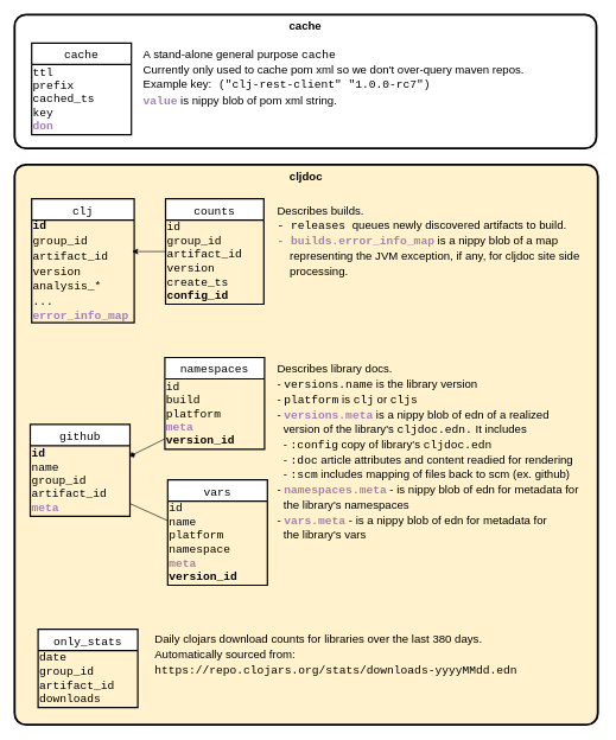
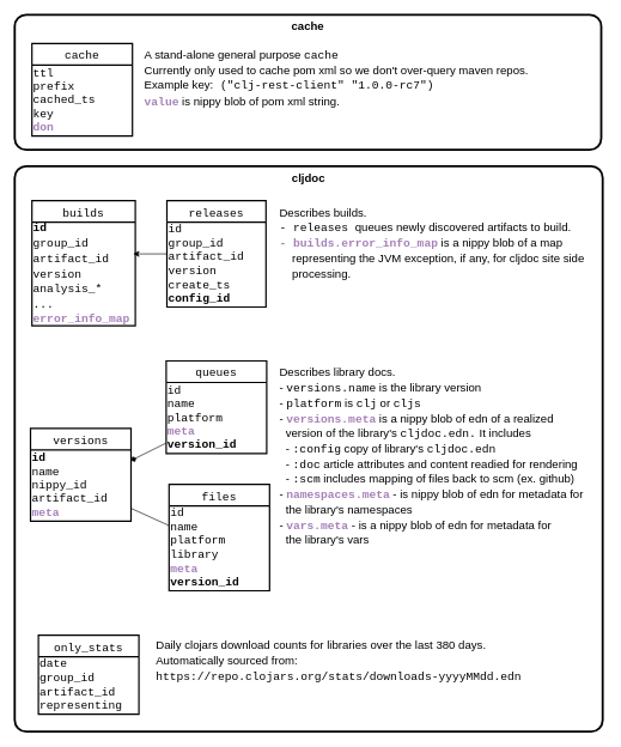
  <mxCell id="0" />
  <mxCell id="1" parent="0" />
- <mxCell id="2" value="&lt;font style=&quot;font-size: 16px&quot;&gt;&lt;b&gt;cljdoc&lt;/b&gt;&lt;/font&gt;" style="rounded=1;whiteSpace=wrap;html=1;align=center;verticalAlign=top;absoluteArcSize=1;arcSize=32;imageHeight=24;strokeWidth=3;fillColor=#fff2cc;" parent="1" vertex="1"><mxGeometry x="20" y="231" width="819" height="787" as="geometry" /></mxCell>
+ <mxCell id="2" value="&lt;font style=&quot;font-size: 16px&quot;&gt;&lt;b&gt;cljdoc&lt;/b&gt;&lt;/font&gt;" style="rounded=1;whiteSpace=wrap;html=1;align=center;verticalAlign=top;absoluteArcSize=1;arcSize=32;imageHeight=24;strokeWidth=3;" parent="1" vertex="1"><mxGeometry x="20" y="231" width="819" height="787" as="geometry" /></mxCell>
  <mxCell id="3" value="&lt;font style=&quot;font-size: 16px&quot;&gt;&lt;b&gt;cache&lt;/b&gt;&lt;/font&gt;" style="rounded=1;whiteSpace=wrap;html=1;align=center;verticalAlign=top;arcSize=32;absoluteArcSize=1;strokeWidth=3;" parent="1" vertex="1"><mxGeometry x="20" y="20" width="817" height="188" as="geometry" /></mxCell>
  <mxCell id="4" value="cache" style="swimlane;fontStyle=0;childLayout=stackLayout;horizontal=1;startSize=30;horizontalStack=0;resizeParent=1;resizeParentMax=0;resizeLast=0;collapsible=1;marginBottom=0;fontFamily=Courier New;fontSize=16;strokeWidth=2;" parent="1" vertex="1"><mxGeometry x="44" y="60" width="140" height="129" as="geometry"><mxRectangle x="160" y="370" width="50" height="30" as="alternateBounds" /></mxGeometry></mxCell>
  <mxCell id="5" value="&lt;span style=&quot;font-size: 16px&quot;&gt;ttl&lt;/span&gt;&lt;br style=&quot;padding: 0px ; margin: 0px ; font-size: 16px&quot;&gt;&lt;span style=&quot;font-size: 16px&quot;&gt;prefix&lt;/span&gt;&lt;br style=&quot;padding: 0px ; margin: 0px ; font-size: 16px&quot;&gt;&lt;span style=&quot;font-size: 16px&quot;&gt;cached_ts&lt;/span&gt;&lt;br style=&quot;padding: 0px ; margin: 0px ; font-size: 16px&quot;&gt;&lt;span style=&quot;font-size: 16px&quot;&gt;key&lt;/span&gt;&lt;br style=&quot;padding: 0px ; margin: 0px ; font-size: 16px&quot;&gt;&lt;span style=&quot;font-size: 16px&quot;&gt;&lt;b&gt;&lt;font color=&quot;#a680b8&quot;&gt;don&lt;/font&gt;&lt;/b&gt;&lt;/span&gt;" style="text;html=1;align=left;verticalAlign=middle;resizable=0;points=[];autosize=1;strokeColor=none;fillColor=none;fontFamily=Courier New;fontSize=16;" parent="4" vertex="1"><mxGeometry y="30" width="140" height="99" as="geometry" /></mxCell>
  <mxCell id="6" style="rounded=0;orthogonalLoop=1;jettySize=auto;html=1;fontFamily=Courier New;fontSize=16;fontColor=#A680B8;" parent="1" source="7" edge="1"><mxGeometry relative="1" as="geometry"><mxPoint x="185" y="353" as="targetPoint" /></mxGeometry></mxCell>
- <mxCell id="7" value="counts" style="swimlane;fontStyle=0;childLayout=stackLayout;horizontal=1;startSize=30;horizontalStack=0;resizeParent=1;resizeParentMax=0;resizeLast=0;collapsible=1;marginBottom=0;fontFamily=Courier New;fontSize=16;strokeWidth=2;" parent="1" vertex="1"><mxGeometry x="232" y="279" width="138" height="148" as="geometry" /></mxCell>
+ <mxCell id="7" value="releases" style="swimlane;fontStyle=0;childLayout=stackLayout;horizontal=1;startSize=30;horizontalStack=0;resizeParent=1;resizeParentMax=0;resizeLast=0;collapsible=1;marginBottom=0;fontFamily=Courier New;fontSize=16;strokeWidth=2;" parent="1" vertex="1"><mxGeometry x="232" y="279" width="138" height="148" as="geometry" /></mxCell>
  <mxCell id="8" value="&lt;font color=&quot;#000000&quot;&gt;id&lt;br style=&quot;padding: 0px ; margin: 0px&quot;&gt;group_id&lt;br style=&quot;padding: 0px ; margin: 0px&quot;&gt;artifact_id&lt;br style=&quot;padding: 0px ; margin: 0px&quot;&gt;version&lt;br style=&quot;padding: 0px ; margin: 0px&quot;&gt;create_ts&lt;br style=&quot;padding: 0px ; margin: 0px&quot;&gt;&lt;b&gt;config_id&lt;/b&gt;&lt;/font&gt;" style="text;html=1;align=left;verticalAlign=middle;resizable=0;points=[];autosize=1;strokeColor=none;fillColor=none;fontSize=16;fontFamily=Courier New;fontColor=#A680B8;" parent="7" vertex="1"><mxGeometry y="30" width="138" height="118" as="geometry" /></mxCell>
- <mxCell id="9" value="namespaces" style="swimlane;fontStyle=0;childLayout=stackLayout;horizontal=1;startSize=30;horizontalStack=0;resizeParent=1;resizeParentMax=0;resizeLast=0;collapsible=1;marginBottom=0;fontFamily=Courier New;fontSize=16;strokeWidth=2;" parent="1" vertex="1"><mxGeometry x="231" y="502" width="140" height="129" as="geometry" /></mxCell>
- <mxCell id="10" value="&lt;span style=&quot;color: rgb(0 , 0 , 0)&quot;&gt;id&lt;/span&gt;&lt;br style=&quot;padding: 0px ; margin: 0px ; color: rgb(0 , 0 , 0)&quot;&gt;&lt;span style=&quot;color: rgb(0 , 0 , 0)&quot;&gt;build&lt;/span&gt;&lt;br style=&quot;padding: 0px ; margin: 0px ; color: rgb(0 , 0 , 0)&quot;&gt;&lt;span style=&quot;color: rgb(0 , 0 , 0)&quot;&gt;platform&lt;/span&gt;&lt;br style=&quot;padding: 0px ; margin: 0px ; color: rgb(0 , 0 , 0)&quot;&gt;&lt;b&gt;meta&lt;/b&gt;&lt;br style=&quot;padding: 0px ; margin: 0px ; color: rgb(0 , 0 , 0)&quot;&gt;&lt;span style=&quot;color: rgb(0 , 0 , 0)&quot;&gt;&lt;b&gt;version_id&lt;/b&gt;&lt;/span&gt;" style="text;html=1;align=left;verticalAlign=middle;resizable=0;points=[];autosize=1;strokeColor=none;fillColor=none;fontSize=16;fontFamily=Courier New;fontColor=#A680B8;" parent="9" vertex="1"><mxGeometry y="30" width="140" height="99" as="geometry" /></mxCell>
- <mxCell id="11" value="clj" style="swimlane;fontStyle=0;childLayout=stackLayout;horizontal=1;startSize=30;horizontalStack=0;resizeParent=1;resizeParentMax=0;resizeLast=0;collapsible=1;marginBottom=0;fontFamily=Courier New;fontSize=16;strokeWidth=2;" parent="1" vertex="1"><mxGeometry x="44" y="279" width="144" height="174" as="geometry" /></mxCell>
+ <mxCell id="9" value="queues" style="swimlane;fontStyle=0;childLayout=stackLayout;horizontal=1;startSize=30;horizontalStack=0;resizeParent=1;resizeParentMax=0;resizeLast=0;collapsible=1;marginBottom=0;fontFamily=Courier New;fontSize=16;strokeWidth=2;" parent="1" vertex="1"><mxGeometry x="231" y="502" width="140" height="129" as="geometry" /></mxCell>
+ <mxCell id="10" value="&lt;span style=&quot;color: rgb(0 , 0 , 0)&quot;&gt;id&lt;/span&gt;&lt;br style=&quot;padding: 0px ; margin: 0px ; color: rgb(0 , 0 , 0)&quot;&gt;&lt;span style=&quot;color: rgb(0 , 0 , 0)&quot;&gt;name&lt;/span&gt;&lt;br style=&quot;padding: 0px ; margin: 0px ; color: rgb(0 , 0 , 0)&quot;&gt;&lt;span style=&quot;color: rgb(0 , 0 , 0)&quot;&gt;platform&lt;/span&gt;&lt;br style=&quot;padding: 0px ; margin: 0px ; color: rgb(0 , 0 , 0)&quot;&gt;&lt;b&gt;meta&lt;/b&gt;&lt;br style=&quot;padding: 0px ; margin: 0px ; color: rgb(0 , 0 , 0)&quot;&gt;&lt;span style=&quot;color: rgb(0 , 0 , 0)&quot;&gt;&lt;b&gt;version_id&lt;/b&gt;&lt;/span&gt;" style="text;html=1;align=left;verticalAlign=middle;resizable=0;points=[];autosize=1;strokeColor=none;fillColor=none;fontSize=16;fontFamily=Courier New;fontColor=#A680B8;" parent="9" vertex="1"><mxGeometry y="30" width="140" height="99" as="geometry" /></mxCell>
+ <mxCell id="11" value="builds" style="swimlane;fontStyle=0;childLayout=stackLayout;horizontal=1;startSize=30;horizontalStack=0;resizeParent=1;resizeParentMax=0;resizeLast=0;collapsible=1;marginBottom=0;fontFamily=Courier New;fontSize=16;strokeWidth=2;" parent="1" vertex="1"><mxGeometry x="44" y="279" width="144" height="174" as="geometry" /></mxCell>
  <mxCell id="12" value="&lt;font face=&quot;Courier New&quot;&gt;&lt;font color=&quot;#000000&quot;&gt;&lt;b&gt;id&lt;/b&gt;&lt;br style=&quot;padding: 0px ; margin: 0px&quot;&gt;group_id&lt;br style=&quot;padding: 0px ; margin: 0px&quot;&gt;artifact_id&lt;br style=&quot;padding: 0px ; margin: 0px&quot;&gt;version&lt;br style=&quot;padding: 0px ; margin: 0px&quot;&gt;analysis_*&lt;br style=&quot;padding: 0px ; margin: 0px&quot;&gt;...&lt;br style=&quot;padding: 0px ; margin: 0px&quot;&gt;&lt;/font&gt;&lt;b&gt;error_info_map&lt;/b&gt;&lt;/font&gt;" style="text;html=1;align=left;verticalAlign=middle;resizable=0;points=[];autosize=1;strokeColor=none;fillColor=none;fontSize=16;fontFamily=Helvetica;fontColor=#A680B8;strokeWidth=2;" parent="11" vertex="1"><mxGeometry y="30" width="144" height="144" as="geometry" /></mxCell>
- <mxCell id="13" value="vars" style="swimlane;fontStyle=0;childLayout=stackLayout;horizontal=1;startSize=30;horizontalStack=0;resizeParent=1;resizeParentMax=0;resizeLast=0;collapsible=1;marginBottom=0;fontFamily=Courier New;fontSize=16;strokeWidth=2;" parent="1" vertex="1"><mxGeometry x="235" y="674" width="140" height="148" as="geometry" /></mxCell>
- <mxCell id="14" value="&lt;span style=&quot;color: rgb(0 , 0 , 0)&quot;&gt;id&lt;/span&gt;&lt;br style=&quot;padding: 0px ; margin: 0px ; color: rgb(0 , 0 , 0)&quot;&gt;&lt;span style=&quot;color: rgb(0 , 0 , 0)&quot;&gt;name&lt;/span&gt;&lt;br style=&quot;padding: 0px ; margin: 0px ; color: rgb(0 , 0 , 0)&quot;&gt;&lt;span style=&quot;color: rgb(0 , 0 , 0)&quot;&gt;platform&lt;/span&gt;&lt;br style=&quot;padding: 0px ; margin: 0px ; color: rgb(0 , 0 , 0)&quot;&gt;&lt;span style=&quot;color: rgb(0 , 0 , 0)&quot;&gt;namespace&lt;/span&gt;&lt;br style=&quot;padding: 0px ; margin: 0px ; color: rgb(0 , 0 , 0)&quot;&gt;&lt;b&gt;meta&lt;/b&gt;&lt;br style=&quot;padding: 0px ; margin: 0px ; color: rgb(0 , 0 , 0)&quot;&gt;&lt;span style=&quot;color: rgb(0 , 0 , 0)&quot;&gt;&lt;b&gt;version_id&lt;/b&gt;&lt;/span&gt;" style="text;html=1;align=left;verticalAlign=middle;resizable=0;points=[];autosize=1;strokeColor=none;fillColor=none;fontSize=16;fontFamily=Courier New;fontColor=#A680B8;" parent="13" vertex="1"><mxGeometry y="30" width="140" height="118" as="geometry" /></mxCell>
- <mxCell id="15" value="github" style="swimlane;fontStyle=0;childLayout=stackLayout;horizontal=1;startSize=30;horizontalStack=0;resizeParent=1;resizeParentMax=0;resizeLast=0;collapsible=1;marginBottom=0;fontFamily=Courier New;fontSize=16;strokeWidth=2;" parent="1" vertex="1"><mxGeometry x="42" y="596" width="140" height="129" as="geometry" /></mxCell>
- <mxCell id="16" value="&lt;span style=&quot;color: rgb(0 , 0 , 0)&quot;&gt;&lt;b&gt;id&lt;/b&gt;&lt;/span&gt;&lt;br style=&quot;padding: 0px ; margin: 0px ; color: rgb(0 , 0 , 0)&quot;&gt;&lt;span style=&quot;color: rgb(0 , 0 , 0)&quot;&gt;name&lt;/span&gt;&lt;br style=&quot;padding: 0px ; margin: 0px ; color: rgb(0 , 0 , 0)&quot;&gt;&lt;span style=&quot;color: rgb(0 , 0 , 0)&quot;&gt;group_id&lt;/span&gt;&lt;br style=&quot;padding: 0px ; margin: 0px ; color: rgb(0 , 0 , 0)&quot;&gt;&lt;span style=&quot;color: rgb(0 , 0 , 0)&quot;&gt;artifact_id&lt;/span&gt;&lt;br style=&quot;padding: 0px ; margin: 0px ; color: rgb(0 , 0 , 0)&quot;&gt;&lt;div&gt;&lt;b&gt;meta&lt;/b&gt;&lt;/div&gt;" style="text;html=1;align=left;verticalAlign=middle;resizable=0;points=[];autosize=1;strokeColor=none;fillColor=none;fontSize=16;fontFamily=Courier New;fontColor=#A680B8;" parent="15" vertex="1"><mxGeometry y="30" width="140" height="99" as="geometry" /></mxCell>
+ <mxCell id="13" value="files" style="swimlane;fontStyle=0;childLayout=stackLayout;horizontal=1;startSize=30;horizontalStack=0;resizeParent=1;resizeParentMax=0;resizeLast=0;collapsible=1;marginBottom=0;fontFamily=Courier New;fontSize=16;strokeWidth=2;" parent="1" vertex="1"><mxGeometry x="235" y="674" width="140" height="148" as="geometry" /></mxCell>
+ <mxCell id="14" value="&lt;span style=&quot;color: rgb(0 , 0 , 0)&quot;&gt;id&lt;/span&gt;&lt;br style=&quot;padding: 0px ; margin: 0px ; color: rgb(0 , 0 , 0)&quot;&gt;&lt;span style=&quot;color: rgb(0 , 0 , 0)&quot;&gt;name&lt;/span&gt;&lt;br style=&quot;padding: 0px ; margin: 0px ; color: rgb(0 , 0 , 0)&quot;&gt;&lt;span style=&quot;color: rgb(0 , 0 , 0)&quot;&gt;platform&lt;/span&gt;&lt;br style=&quot;padding: 0px ; margin: 0px ; color: rgb(0 , 0 , 0)&quot;&gt;&lt;span style=&quot;color: rgb(0 , 0 , 0)&quot;&gt;library&lt;/span&gt;&lt;br style=&quot;padding: 0px ; margin: 0px ; color: rgb(0 , 0 , 0)&quot;&gt;&lt;b&gt;meta&lt;/b&gt;&lt;br style=&quot;padding: 0px ; margin: 0px ; color: rgb(0 , 0 , 0)&quot;&gt;&lt;span style=&quot;color: rgb(0 , 0 , 0)&quot;&gt;&lt;b&gt;version_id&lt;/b&gt;&lt;/span&gt;" style="text;html=1;align=left;verticalAlign=middle;resizable=0;points=[];autosize=1;strokeColor=none;fillColor=none;fontSize=16;fontFamily=Courier New;fontColor=#A680B8;" parent="13" vertex="1"><mxGeometry y="30" width="140" height="118" as="geometry" /></mxCell>
+ <mxCell id="15" value="versions" style="swimlane;fontStyle=0;childLayout=stackLayout;horizontal=1;startSize=30;horizontalStack=0;resizeParent=1;resizeParentMax=0;resizeLast=0;collapsible=1;marginBottom=0;fontFamily=Courier New;fontSize=16;strokeWidth=2;" parent="1" vertex="1"><mxGeometry x="42" y="596" width="140" height="129" as="geometry" /></mxCell>
+ <mxCell id="16" value="&lt;span style=&quot;color: rgb(0 , 0 , 0)&quot;&gt;&lt;b&gt;id&lt;/b&gt;&lt;/span&gt;&lt;br style=&quot;padding: 0px ; margin: 0px ; color: rgb(0 , 0 , 0)&quot;&gt;&lt;span style=&quot;color: rgb(0 , 0 , 0)&quot;&gt;name&lt;/span&gt;&lt;br style=&quot;padding: 0px ; margin: 0px ; color: rgb(0 , 0 , 0)&quot;&gt;&lt;span style=&quot;color: rgb(0 , 0 , 0)&quot;&gt;nippy_id&lt;/span&gt;&lt;br style=&quot;padding: 0px ; margin: 0px ; color: rgb(0 , 0 , 0)&quot;&gt;&lt;span style=&quot;color: rgb(0 , 0 , 0)&quot;&gt;artifact_id&lt;/span&gt;&lt;br style=&quot;padding: 0px ; margin: 0px ; color: rgb(0 , 0 , 0)&quot;&gt;&lt;div&gt;&lt;b&gt;meta&lt;/b&gt;&lt;/div&gt;" style="text;html=1;align=left;verticalAlign=middle;resizable=0;points=[];autosize=1;strokeColor=none;fillColor=none;fontSize=16;fontFamily=Courier New;fontColor=#A680B8;" parent="15" vertex="1"><mxGeometry y="30" width="140" height="99" as="geometry" /></mxCell>
  <mxCell id="17" value="&lt;font face=&quot;Helvetica&quot;&gt;A stand-alone general purpose &lt;/font&gt;cache&lt;br style=&quot;font-size: 16px&quot;&gt;&lt;font face=&quot;Helvetica&quot;&gt;Currently only used to cache pom xml so we don't over-query maven repos.&lt;/font&gt;&lt;br&gt;&lt;font face=&quot;Helvetica&quot;&gt;Example key:&lt;/font&gt;&amp;nbsp;(&quot;clj-rest-client&quot; &quot;1.0.0-rc7&quot;)&lt;br&gt;&lt;font color=&quot;#a680b8&quot;&gt;&lt;b&gt;value&lt;/b&gt;&lt;/font&gt;&lt;font face=&quot;Helvetica&quot;&gt; is nippy blob of pom xml string.&lt;/font&gt;" style="text;html=1;strokeColor=none;fillColor=none;align=left;verticalAlign=top;whiteSpace=wrap;rounded=0;fontFamily=Courier New;fontSize=16;" parent="1" vertex="1"><mxGeometry x="199" y="60" width="541" height="88" as="geometry" /></mxCell>
  <mxCell id="18" value="&lt;font face=&quot;Helvetica&quot;&gt;Describes builds.&amp;nbsp;&lt;br&gt;&lt;/font&gt;- releases &lt;font face=&quot;Helvetica&quot;&gt;queues newly discovered artifacts to build.&lt;/font&gt;&lt;br style=&quot;font-size: 16px&quot;&gt;&lt;font color=&quot;#a680b8&quot;&gt;&lt;b&gt;- builds.error_info_map&lt;/b&gt;&lt;/font&gt;&lt;font face=&quot;Helvetica&quot;&gt;&amp;nbsp;is a nippy blob of a map&lt;br&gt;&amp;nbsp; &amp;nbsp; representing the JVM exception, if any, for cljdoc site side&lt;br&gt;&amp;nbsp; &amp;nbsp; processing.&amp;nbsp;&lt;/font&gt;" style="text;html=1;strokeColor=none;fillColor=none;align=left;verticalAlign=top;whiteSpace=wrap;rounded=0;fontFamily=Courier New;fontSize=16;" parent="1" vertex="1"><mxGeometry x="387" y="279" width="436" height="115" as="geometry" /></mxCell>
  <mxCell id="19" style="edgeStyle=none;rounded=0;orthogonalLoop=1;jettySize=auto;html=1;fontFamily=Courier New;fontSize=16;fontColor=#A680B8;endArrow=diamond;" parent="1" source="10" target="16" edge="1"><mxGeometry relative="1" as="geometry" /></mxCell>
  <mxCell id="20" style="edgeStyle=none;rounded=0;orthogonalLoop=1;jettySize=auto;html=1;fontFamily=Courier New;fontSize=16;fontColor=#A680B8;endArrow=none;" parent="1" source="14" target="16" edge="1"><mxGeometry relative="1" as="geometry" /></mxCell>
  <mxCell id="21" value="&lt;font face=&quot;Helvetica&quot;&gt;Describes library docs.&lt;br&gt;- &lt;/font&gt;versions.name&lt;font face=&quot;Helvetica&quot;&gt; is the library version&lt;/font&gt;&lt;br&gt;&lt;span style=&quot;font-family: &amp;#34;helvetica&amp;#34;&quot;&gt;-&amp;nbsp;&lt;/span&gt;platform&lt;font face=&quot;Helvetica&quot;&gt; is &lt;/font&gt;clj&lt;font face=&quot;Helvetica&quot;&gt; or &lt;/font&gt;cljs&lt;br&gt;&lt;font face=&quot;helvetica&quot;&gt;- &lt;/font&gt;&lt;font color=&quot;#a680b8&quot; style=&quot;font-weight: bold&quot;&gt;versions.meta&lt;/font&gt;&lt;font face=&quot;Helvetica&quot;&gt;&amp;nbsp;is a nippy blob of edn of a realized&lt;br&gt;&amp;nbsp; version of the library's&amp;nbsp;&lt;/font&gt;cljdoc.edn.&lt;font face=&quot;Helvetica&quot;&gt;&amp;nbsp;It includes&amp;nbsp;&lt;br&gt;&lt;/font&gt;&lt;font face=&quot;Helvetica&quot;&gt;&amp;nbsp; -&amp;nbsp;&lt;/font&gt;:config&lt;font face=&quot;Helvetica&quot;&gt;&amp;nbsp;copy of library's &lt;/font&gt;cljdoc.edn&lt;font face=&quot;Helvetica&quot;&gt;&amp;nbsp;&lt;br&gt;&amp;nbsp; - &lt;/font&gt;:doc&lt;font face=&quot;Helvetica&quot;&gt;&amp;nbsp;article attributes and content readied for rendering&lt;br&gt;&lt;/font&gt;&lt;font face=&quot;Helvetica&quot;&gt;&amp;nbsp; -&amp;nbsp;&lt;/font&gt;:scm&lt;font face=&quot;Helvetica&quot;&gt;&amp;nbsp;includes mapping of files back to scm (ex. github)&lt;/font&gt;&lt;br&gt;&lt;font face=&quot;Helvetica&quot;&gt;- &lt;/font&gt;&lt;font color=&quot;#a680b8&quot;&gt;&lt;b&gt;namespaces.meta&lt;/b&gt;&lt;/font&gt;&lt;font face=&quot;Helvetica&quot;&gt; - is nippy blob of edn for metadata for&lt;br&gt;&amp;nbsp; the library's namespaces&lt;/font&gt;&lt;br&gt;&lt;font face=&quot;Helvetica&quot;&gt;- &lt;/font&gt;&lt;b&gt;&lt;font color=&quot;#a680b8&quot;&gt;vars.meta&lt;/font&gt;&lt;/b&gt;&lt;font face=&quot;Helvetica&quot;&gt; - is a nippy blob of edn for metadata for&lt;br&gt;&amp;nbsp; the library's vars&lt;/font&gt;" style="text;html=1;strokeColor=none;fillColor=none;align=left;verticalAlign=top;whiteSpace=wrap;rounded=0;fontFamily=Courier New;fontSize=16;" parent="1" vertex="1"><mxGeometry x="387" y="502" width="456" height="249" as="geometry" /></mxCell>
  <mxCell id="22" value="only_stats" style="swimlane;fontStyle=0;childLayout=stackLayout;horizontal=1;startSize=30;horizontalStack=0;resizeParent=1;resizeParentMax=0;resizeLast=0;collapsible=1;marginBottom=0;fontFamily=Courier New;fontSize=16;strokeWidth=2;" parent="1" vertex="1"><mxGeometry x="53" y="884" width="140" height="110" as="geometry" /></mxCell>
- <mxCell id="23" value="&lt;font color=&quot;#000000&quot;&gt;date&lt;br&gt;group_id&lt;br&gt;artifact_id&lt;br&gt;downloads&lt;br&gt;&lt;/font&gt;" style="text;html=1;align=left;verticalAlign=middle;resizable=0;points=[];autosize=1;strokeColor=none;fillColor=none;fontSize=16;fontFamily=Courier New;fontColor=#A680B8;" parent="22" vertex="1"><mxGeometry y="30" width="140" height="80" as="geometry" /></mxCell>
+ <mxCell id="23" value="&lt;font color=&quot;#000000&quot;&gt;date&lt;br&gt;group_id&lt;br&gt;artifact_id&lt;br&gt;representing&lt;br&gt;&lt;/font&gt;" style="text;html=1;align=left;verticalAlign=middle;resizable=0;points=[];autosize=1;strokeColor=none;fillColor=none;fontSize=16;fontFamily=Courier New;fontColor=#A680B8;" parent="22" vertex="1"><mxGeometry y="30" width="140" height="80" as="geometry" /></mxCell>
  <mxCell id="24" value="&lt;font face=&quot;Helvetica&quot;&gt;Daily clojars download counts for libraries over the last 380 days.&lt;br&gt;Automatically sourced from:&lt;br&gt;&lt;/font&gt;&lt;span&gt;https://repo.clojars.org/stats/downloads-yyyyMMdd.edn&lt;/span&gt;&lt;font face=&quot;Helvetica&quot;&gt;&lt;br&gt;&lt;/font&gt;" style="text;html=1;strokeColor=none;fillColor=none;align=left;verticalAlign=top;whiteSpace=wrap;rounded=0;fontFamily=Courier New;fontSize=16;" parent="1" vertex="1"><mxGeometry x="215" y="882" width="551" height="81" as="geometry" /></mxCell>
